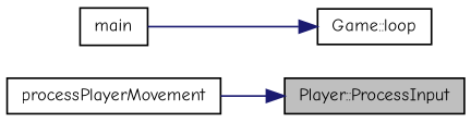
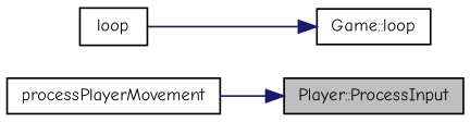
  digraph {
    fontname="Comic Neue"
    rankdir=RL
    node [color=black fillcolor=white fontname="Comic Neue" fontsize=10 shape=record style=filled]
    edge [color=midnightblue dir=back fontname="Comic Neue" fontsize=10 labelfontname=Helvetica labelfontsize=10 style=solid]
    n1 [fillcolor=grey75 fontcolor=black height=0.2 label="Player::ProcessInput" width=0.4]
    n2 [height=0.2 label=processPlayerMovement width=0.4]
    n3 [height=0.2 label="Game::loop" width=0.4]
-   n4 [height=0.2 label=main width=0.4]
+   n4 [height=0.2 label=loop width=0.4]
    n1 -> n2
    n3 -> n4
  }
